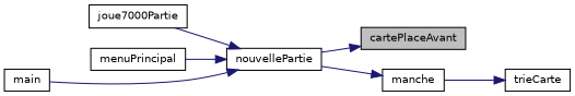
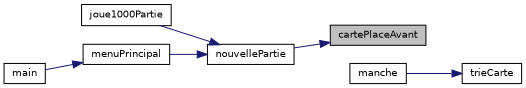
  digraph {
    rankdir=RL
    node [color=black fillcolor=white fontname=Helvetica fontsize=10 shape=record style=filled]
    edge [color=midnightblue dir=back fontname=Helvetica fontsize=10 labelfontname=Helvetica labelfontsize=10 style=solid]
    n1 [fillcolor=grey75 fontcolor=black height=0.2 label=cartePlaceAvant width=0.4]
    n2 [height=0.2 label=nouvellePartie width=0.4]
    n3 [height=0.2 label=trieCarte width=0.4]
    n4 [height=0.2 label=manche width=0.4]
-   n5 [height=0.2 label=joue7000Partie width=0.4]
+   n5 [height=0.2 label=joue1000Partie width=0.4]
    n6 [height=0.2 label=menuPrincipal width=0.4]
    n7 [height=0.2 label=main width=0.4]
    n1 -> n2
    n2 -> n5
    n2 -> n6
    n3 -> n4
-   n4 -> n2
-   n2 -> n7
+   n6 -> n7
  }
